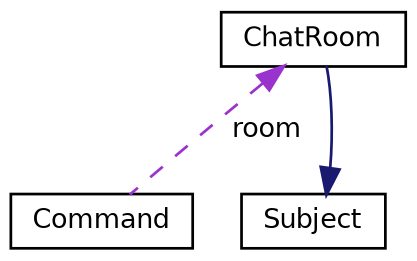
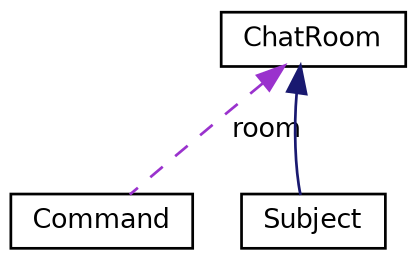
  digraph {
    node [color=black fillcolor=white fontname=Helvetica fontsize=10 shape=record style=filled]
    edge [dir=back fontname=Helvetica fontsize=10 labelfontname=Helvetica labelfontsize=10]
    n1 [height=0.2 label=Command width=0.4]
    n2 [height=0.2 label=ChatRoom width=0.4]
    n3 [height=0.2 label=Subject width=0.4]
    n2 -> n1 [color=darkorchid3 label=" room" style=dashed]
-   n3 -> n2 [color=midnightblue style=solid]
+   n2 -> n3 [color=midnightblue style=solid]
  }
